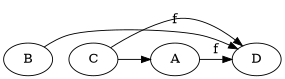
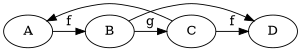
  digraph {
    rankdir=TB
    A
    B
    C
    D
    subgraph sub_1 {
      rank=same
      A
      B
      C
      D
    }
-   A -> D [label=f]
+   A -> B [label=f]
+   B -> C [label=g]
    B -> D
    C -> A
    C -> D [label=f]
  }
